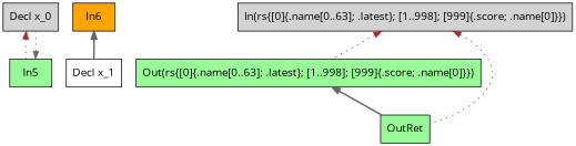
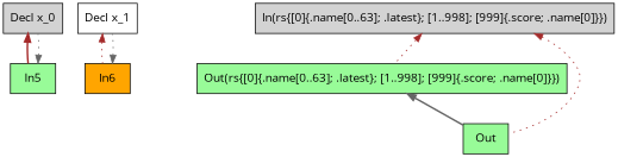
  digraph {
    fontname="Open Sans"
    rankdir=TB
    node [fillcolor=palegreen fontname="Open Sans" shape=box style=filled]
    edge [color=brown dir=back fontname="Open Sans" style=dotted]
    n1 [fillcolor=lightgrey label="Decl x_0"]
    n2 [label=In5]
    n3 [fillcolor=white label="Decl x_1"]
    n4 [fillcolor=orange label=In6]
    n5 [label="Out(rs{[0]{.name[0..63]; .latest}; [1..998]; [999]{.score; .name[0]}})"]
-   n6 [label=OutRet]
+   n6 [label=Out]
    n7 [fillcolor=lightgrey label="In(rs{[0]{.name[0..63]; .latest}; [1..998]; [999]{.score; .name[0]}})"]
-   n1 -> n2
+   n1 -> n2 [style=bold]
    n2 -> n1 [color=gray40]
-   n4 -> n3 [color=gray40 style=bold]
+   n3 -> n4
+   n4 -> n3 [color=gray40]
    n5 -> n6 [color=gray40 style=bold]
    n7 -> n5
    n7 -> n6
  }
